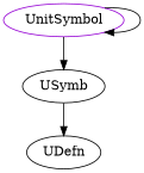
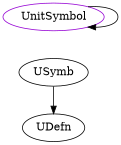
  digraph {
    n1 [color=darkviolet label=UnitSymbol shape=oval]
    USymb
    UDefn
    n1 -> n1
-   n1 -> USymb
    USymb -> UDefn
  }
